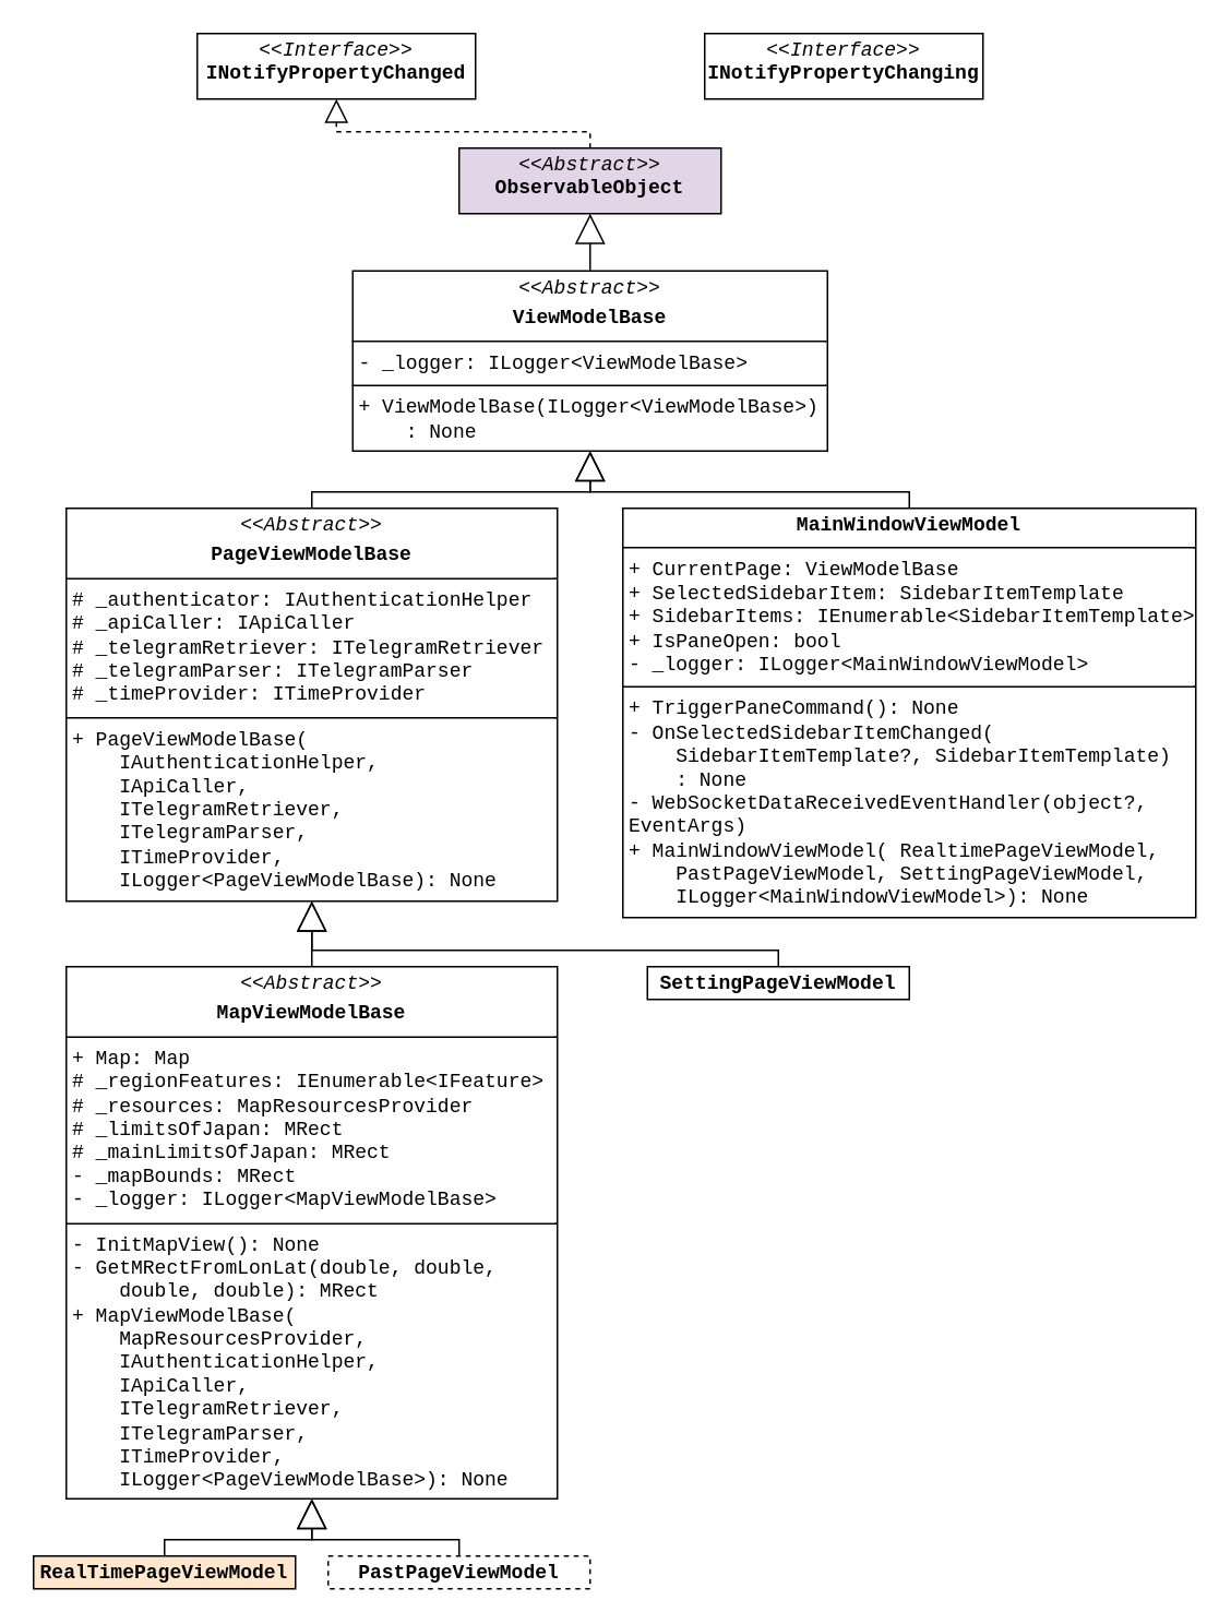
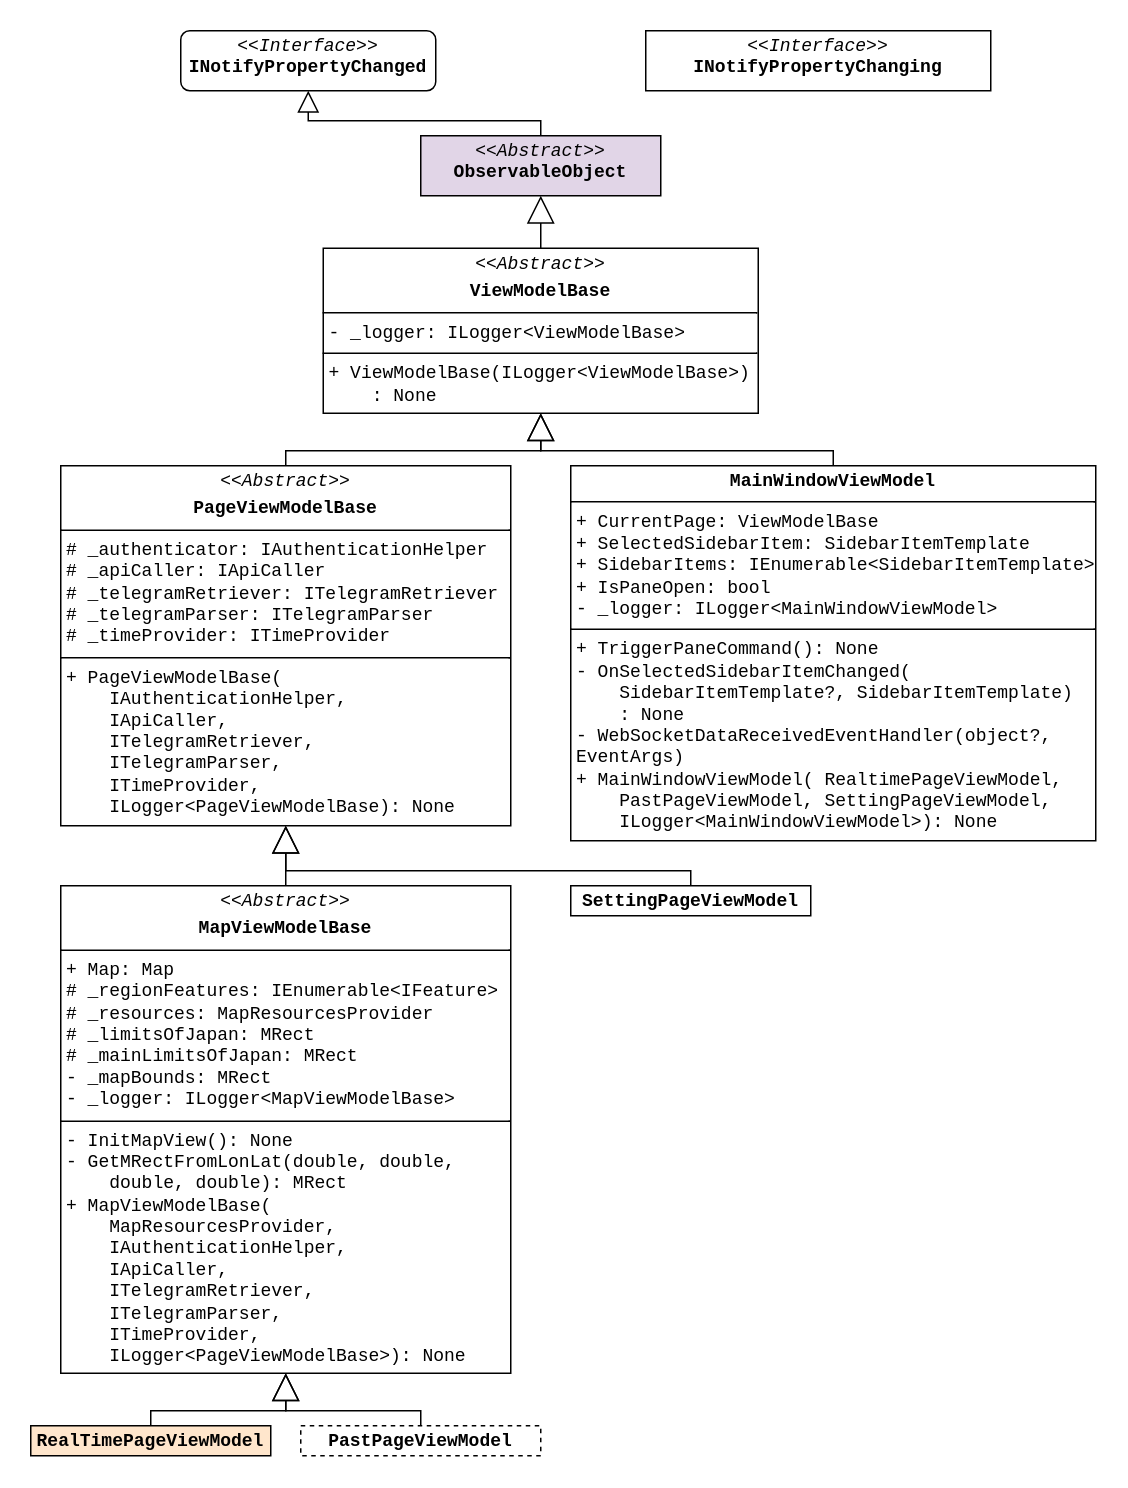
  <mxCell id="0" />
  <mxCell id="1" parent="0" />
- <mxCell id="2" value="&lt;p style=&quot;margin:0px;margin-top:4px;text-align:center;&quot;&gt;&lt;i&gt;&amp;lt;&amp;lt;Interface&amp;gt;&amp;gt;&lt;/i&gt;&lt;br&gt;&lt;b&gt;INotifyPropertyChanged&lt;/b&gt;&lt;/p&gt;&lt;p style=&quot;margin:0px;margin-left:4px;&quot;&gt;&lt;br&gt;&lt;/p&gt;" style="verticalAlign=top;align=left;overflow=fill;html=1;whiteSpace=wrap;fontFamily=Courier New;" vertex="1" parent="1"><mxGeometry x="120" y="20" width="170" height="40" as="geometry" /></mxCell>
+ <mxCell id="2" value="&lt;p style=&quot;margin:0px;margin-top:4px;text-align:center;&quot;&gt;&lt;i&gt;&amp;lt;&amp;lt;Interface&amp;gt;&amp;gt;&lt;/i&gt;&lt;br&gt;&lt;b&gt;INotifyPropertyChanged&lt;/b&gt;&lt;/p&gt;&lt;p style=&quot;margin:0px;margin-left:4px;&quot;&gt;&lt;br&gt;&lt;/p&gt;" style="verticalAlign=top;align=left;overflow=fill;html=1;whiteSpace=wrap;fontFamily=Courier New;rounded=1;" vertex="1" parent="1"><mxGeometry x="120" y="20" width="170" height="40" as="geometry" /></mxCell>
  <mxCell id="3" value="&lt;p style=&quot;margin:0px;margin-top:4px;text-align:center;&quot;&gt;&lt;i&gt;&amp;lt;&amp;lt;Abstract&amp;gt;&amp;gt;&lt;/i&gt;&lt;b&gt;&lt;/b&gt;&lt;/p&gt;&lt;p style=&quot;margin:0px;margin-top:4px;text-align:center;&quot;&gt;&lt;b&gt;PageViewModelBase&lt;/b&gt;&lt;/p&gt;&lt;hr size=&quot;1&quot; style=&quot;border-style:solid;&quot;&gt;&lt;p style=&quot;margin:0px;margin-left:4px;&quot;&gt;# _authenticator: IAuthenticationHelper&lt;/p&gt;&lt;p style=&quot;margin:0px;margin-left:4px;&quot;&gt;# _apiCaller: IApiCaller&lt;/p&gt;&lt;p style=&quot;margin:0px;margin-left:4px;&quot;&gt;# _telegramRetriever: ITelegramRetriever&lt;/p&gt;&lt;p style=&quot;margin:0px;margin-left:4px;&quot;&gt;# _telegramParser: ITelegramParser&lt;/p&gt;&lt;p style=&quot;margin:0px;margin-left:4px;&quot;&gt;# _timeProvider: ITimeProvider&lt;/p&gt;&lt;hr size=&quot;1&quot; style=&quot;border-style:solid;&quot;&gt;&lt;p style=&quot;margin:0px;margin-left:4px;&quot;&gt;+ PageViewModelBase(&lt;/p&gt;&lt;p style=&quot;margin:0px;margin-left:4px;&quot;&gt;&amp;nbsp; &amp;nbsp; IAuthenticationHelper,&lt;/p&gt;&lt;p style=&quot;margin:0px;margin-left:4px;&quot;&gt;&amp;nbsp; &amp;nbsp; IApiCaller,&lt;/p&gt;&lt;p style=&quot;margin:0px;margin-left:4px;&quot;&gt;&amp;nbsp; &amp;nbsp; ITelegramRetriever,&lt;/p&gt;&lt;p style=&quot;margin:0px;margin-left:4px;&quot;&gt;&amp;nbsp; &amp;nbsp; ITelegramParser,&lt;/p&gt;&lt;p style=&quot;margin:0px;margin-left:4px;&quot;&gt;&amp;nbsp; &amp;nbsp; ITimeProvider,&lt;/p&gt;&lt;p style=&quot;margin:0px;margin-left:4px;&quot;&gt;&amp;nbsp; &amp;nbsp; ILogger&amp;lt;PageViewModelBase): None&lt;/p&gt;" style="verticalAlign=top;align=left;overflow=fill;html=1;whiteSpace=wrap;fontFamily=Courier New;" vertex="1" parent="1"><mxGeometry x="40" y="310" width="300" height="240" as="geometry" /></mxCell>
  <mxCell id="4" value="&lt;p style=&quot;margin:0px;margin-top:4px;text-align:center;&quot;&gt;&lt;i&gt;&amp;lt;&amp;lt;Abstract&amp;gt;&amp;gt;&lt;/i&gt;&lt;br&gt;&lt;b&gt;ObservableObject&lt;/b&gt;&lt;/p&gt;&lt;p style=&quot;margin:0px;margin-left:4px;&quot;&gt;&lt;br&gt;&lt;/p&gt;" style="verticalAlign=top;align=left;overflow=fill;html=1;whiteSpace=wrap;fontFamily=Courier New;fillColor=#e1d5e7;" vertex="1" parent="1"><mxGeometry x="280" y="90" width="160" height="40" as="geometry" /></mxCell>
- <mxCell id="5" value="&lt;p style=&quot;margin:0px;margin-top:4px;text-align:center;&quot;&gt;&lt;i&gt;&amp;lt;&amp;lt;Interface&amp;gt;&amp;gt;&lt;/i&gt;&lt;br&gt;&lt;b&gt;INotifyPropertyChanging&lt;/b&gt;&lt;/p&gt;&lt;p style=&quot;margin:0px;margin-left:4px;&quot;&gt;&lt;br&gt;&lt;/p&gt;" style="verticalAlign=top;align=left;overflow=fill;html=1;whiteSpace=wrap;fontFamily=Courier New;" vertex="1" parent="1"><mxGeometry x="430" y="20" width="170" height="40" as="geometry" /></mxCell>
+ <mxCell id="5" value="&lt;p style=&quot;margin:0px;margin-top:4px;text-align:center;&quot;&gt;&lt;i&gt;&amp;lt;&amp;lt;Interface&amp;gt;&amp;gt;&lt;/i&gt;&lt;br&gt;&lt;b&gt;INotifyPropertyChanging&lt;/b&gt;&lt;/p&gt;&lt;p style=&quot;margin:0px;margin-left:4px;&quot;&gt;&lt;br&gt;&lt;/p&gt;" style="verticalAlign=top;align=left;overflow=fill;html=1;whiteSpace=wrap;fontFamily=Courier New;" vertex="1" parent="1"><mxGeometry x="430" y="20" width="230" height="40" as="geometry" /></mxCell>
  <mxCell id="6" value="&lt;p style=&quot;margin:0px;margin-top:4px;text-align:center;&quot;&gt;&lt;i&gt;&amp;lt;&amp;lt;Abstract&amp;gt;&amp;gt;&lt;/i&gt;&lt;b&gt;&lt;/b&gt;&lt;/p&gt;&lt;p style=&quot;margin:0px;margin-top:4px;text-align:center;&quot;&gt;&lt;b&gt;ViewModelBase&lt;/b&gt;&lt;/p&gt;&lt;hr size=&quot;1&quot; style=&quot;border-style:solid;&quot;&gt;&lt;p style=&quot;margin:0px;margin-left:4px;&quot;&gt;- _logger: ILogger&amp;lt;ViewModelBase&amp;gt;&lt;/p&gt;&lt;hr size=&quot;1&quot; style=&quot;border-style:solid;&quot;&gt;&lt;p style=&quot;margin:0px;margin-left:4px;&quot;&gt;+ ViewModelBase(ILogger&amp;lt;ViewModelBase&amp;gt;)&lt;/p&gt;&lt;p style=&quot;margin:0px;margin-left:4px;&quot;&gt;&amp;nbsp; &amp;nbsp; : None&lt;/p&gt;" style="verticalAlign=top;align=left;overflow=fill;html=1;whiteSpace=wrap;fontFamily=Courier New;" vertex="1" parent="1"><mxGeometry x="215" y="165" width="290" height="110" as="geometry" /></mxCell>
  <mxCell id="7" value="&lt;p style=&quot;margin:0px;margin-top:4px;text-align:center;&quot;&gt;&lt;i&gt;&amp;lt;&amp;lt;Abstract&amp;gt;&amp;gt;&lt;/i&gt;&lt;b&gt;&lt;/b&gt;&lt;/p&gt;&lt;p style=&quot;margin:0px;margin-top:4px;text-align:center;&quot;&gt;&lt;b&gt;MapViewModelBase&lt;/b&gt;&lt;/p&gt;&lt;hr size=&quot;1&quot; style=&quot;border-style:solid;&quot;&gt;&lt;p style=&quot;margin:0px;margin-left:4px;&quot;&gt;+ Map: Map&lt;/p&gt;&lt;p style=&quot;margin:0px;margin-left:4px;&quot;&gt;# _regionFeatures: IEnumerable&amp;lt;IFeature&amp;gt;&lt;/p&gt;&lt;p style=&quot;margin:0px;margin-left:4px;&quot;&gt;# _resources: MapResourcesProvider&lt;/p&gt;&lt;p style=&quot;margin:0px;margin-left:4px;&quot;&gt;# _limitsOfJapan: MRect&lt;/p&gt;&lt;p style=&quot;margin:0px;margin-left:4px;&quot;&gt;# _mainLimitsOfJapan: MRect&lt;/p&gt;&lt;p style=&quot;margin:0px;margin-left:4px;&quot;&gt;- _mapBounds: MRect&lt;/p&gt;&lt;p style=&quot;margin:0px;margin-left:4px;&quot;&gt;- _logger: ILogger&amp;lt;MapViewModelBase&amp;gt;&lt;/p&gt;&lt;hr size=&quot;1&quot; style=&quot;border-style:solid;&quot;&gt;&lt;p style=&quot;margin:0px;margin-left:4px;&quot;&gt;- InitMapView(): None&lt;/p&gt;&lt;p style=&quot;margin:0px;margin-left:4px;&quot;&gt;- GetMRectFromLonLat(double, double,&lt;/p&gt;&lt;p style=&quot;margin:0px;margin-left:4px;&quot;&gt;&amp;nbsp; &amp;nbsp; double, double): MRect&lt;/p&gt;&lt;p style=&quot;margin: 0px 0px 0px 4px;&quot;&gt;+ MapViewModelBase(&lt;/p&gt;&lt;p style=&quot;margin: 0px 0px 0px 4px;&quot;&gt;&amp;nbsp; &amp;nbsp; MapResourcesProvider,&lt;/p&gt;&lt;p style=&quot;margin: 0px 0px 0px 4px;&quot;&gt;&amp;nbsp; &amp;nbsp; IAuthenticationHelper,&lt;/p&gt;&lt;p style=&quot;margin: 0px 0px 0px 4px;&quot;&gt;&amp;nbsp; &amp;nbsp; IApiCaller,&lt;/p&gt;&lt;p style=&quot;margin: 0px 0px 0px 4px;&quot;&gt;&amp;nbsp; &amp;nbsp; ITelegramRetriever,&lt;/p&gt;&lt;p style=&quot;margin: 0px 0px 0px 4px;&quot;&gt;&amp;nbsp; &amp;nbsp; ITelegramParser,&lt;/p&gt;&lt;p style=&quot;margin: 0px 0px 0px 4px;&quot;&gt;&amp;nbsp; &amp;nbsp; ITimeProvider,&lt;/p&gt;&lt;p style=&quot;margin: 0px 0px 0px 4px;&quot;&gt;&amp;nbsp; &amp;nbsp; ILogger&amp;lt;PageViewModelBase&amp;gt;): None&lt;/p&gt;" style="verticalAlign=top;align=left;overflow=fill;html=1;whiteSpace=wrap;fontFamily=Courier New;" vertex="1" parent="1"><mxGeometry x="40" y="590" width="300" height="325" as="geometry" /></mxCell>
- <mxCell id="8" value="" style="endArrow=block;dashed=1;endFill=0;endSize=12;html=1;rounded=0;entryX=0.5;entryY=1;entryDx=0;entryDy=0;exitX=0.5;exitY=0;exitDx=0;exitDy=0;edgeStyle=elbowEdgeStyle;elbow=vertical;" edge="1" parent="1" source="4" target="2"><mxGeometry width="160" relative="1" as="geometry"><mxPoint x="370" y="140" as="sourcePoint" /><mxPoint x="525" y="70" as="targetPoint" /><Array as="points"><mxPoint x="280" y="80" /></Array></mxGeometry></mxCell>
+ <mxCell id="8" value="" style="endArrow=block;dashed=0;endFill=0;endSize=12;html=1;rounded=0;entryX=0.5;entryY=1;entryDx=0;entryDy=0;exitX=0.5;exitY=0;exitDx=0;exitDy=0;edgeStyle=elbowEdgeStyle;elbow=vertical;" edge="1" parent="1" source="4" target="2"><mxGeometry width="160" relative="1" as="geometry"><mxPoint x="370" y="140" as="sourcePoint" /><mxPoint x="525" y="70" as="targetPoint" /><Array as="points"><mxPoint x="280" y="80" /></Array></mxGeometry></mxCell>
  <mxCell id="9" value="" style="endArrow=block;endSize=16;endFill=0;html=1;rounded=0;entryX=0.5;entryY=1;entryDx=0;entryDy=0;exitX=0.5;exitY=0;exitDx=0;exitDy=0;" edge="1" parent="1" source="6" target="4"><mxGeometry width="160" relative="1" as="geometry"><mxPoint x="400" y="290" as="sourcePoint" /><mxPoint x="560" y="290" as="targetPoint" /><mxPoint as="offset" /></mxGeometry></mxCell>
  <mxCell id="10" value="" style="endArrow=block;endSize=16;endFill=0;html=1;rounded=0;entryX=0.5;entryY=1;entryDx=0;entryDy=0;exitX=0.5;exitY=0;exitDx=0;exitDy=0;edgeStyle=elbowEdgeStyle;elbow=vertical;" edge="1" parent="1" source="3" target="6"><mxGeometry width="160" relative="1" as="geometry"><mxPoint x="470" y="370" as="sourcePoint" /><mxPoint x="630" y="370" as="targetPoint" /><Array as="points"><mxPoint x="280" y="300" /></Array></mxGeometry></mxCell>
  <mxCell id="11" value="&lt;p style=&quot;margin:0px;margin-top:4px;text-align:center;&quot;&gt;&lt;b style=&quot;background-color: transparent; color: light-dark(rgb(0, 0, 0), rgb(255, 255, 255));&quot;&gt;MainWindowViewModel&lt;/b&gt;&lt;/p&gt;&lt;hr size=&quot;1&quot; style=&quot;border-style:solid;&quot;&gt;&lt;p style=&quot;margin:0px;margin-left:4px;&quot;&gt;+ CurrentPage: ViewModelBase&lt;/p&gt;&lt;p style=&quot;margin:0px;margin-left:4px;&quot;&gt;+ SelectedSidebarItem:&amp;nbsp;&lt;span style=&quot;background-color: transparent; color: light-dark(rgb(0, 0, 0), rgb(255, 255, 255));&quot;&gt;SidebarItemTemplate&lt;/span&gt;&lt;/p&gt;&lt;p style=&quot;margin:0px;margin-left:4px;&quot;&gt;&lt;span style=&quot;background-color: transparent; color: light-dark(rgb(0, 0, 0), rgb(255, 255, 255));&quot;&gt;+ SidebarItems: IEnumerable&amp;lt;SidebarItemTemplate&amp;gt;&lt;/span&gt;&lt;/p&gt;&lt;p style=&quot;margin:0px;margin-left:4px;&quot;&gt;&lt;span style=&quot;background-color: transparent; color: light-dark(rgb(0, 0, 0), rgb(255, 255, 255));&quot;&gt;+ IsPaneOpen: bool&lt;/span&gt;&lt;/p&gt;&lt;p style=&quot;margin:0px;margin-left:4px;&quot;&gt;&lt;span style=&quot;background-color: transparent; color: light-dark(rgb(0, 0, 0), rgb(255, 255, 255));&quot;&gt;- _logger: ILogger&amp;lt;MainWindowViewModel&amp;gt;&lt;/span&gt;&lt;/p&gt;&lt;hr size=&quot;1&quot; style=&quot;border-style:solid;&quot;&gt;&lt;p style=&quot;margin:0px;margin-left:4px;&quot;&gt;+ TriggerPaneCommand(): None&lt;/p&gt;&lt;p style=&quot;margin:0px;margin-left:4px;&quot;&gt;- OnSelectedSidebarItemChanged(&lt;/p&gt;&lt;p style=&quot;margin:0px;margin-left:4px;&quot;&gt;&lt;span style=&quot;background-color: transparent; color: light-dark(rgb(0, 0, 0), rgb(255, 255, 255));&quot;&gt;&amp;nbsp; &amp;nbsp; SidebarItemTemplate?, SidebarItemTemplate)&lt;/span&gt;&lt;/p&gt;&lt;p style=&quot;margin:0px;margin-left:4px;&quot;&gt;&lt;span style=&quot;background-color: transparent; color: light-dark(rgb(0, 0, 0), rgb(255, 255, 255));&quot;&gt;&amp;nbsp; &amp;nbsp; : None&lt;/span&gt;&lt;/p&gt;&lt;p style=&quot;margin:0px;margin-left:4px;&quot;&gt;&lt;span style=&quot;background-color: transparent; color: light-dark(rgb(0, 0, 0), rgb(255, 255, 255));&quot;&gt;- WebSocketDataReceivedEventHandler(object?, EventArgs)&lt;/span&gt;&lt;/p&gt;&lt;p style=&quot;margin:0px;margin-left:4px;&quot;&gt;&lt;span style=&quot;background-color: transparent; color: light-dark(rgb(0, 0, 0), rgb(255, 255, 255));&quot;&gt;+ MainWindowViewModel(&amp;nbsp;&lt;/span&gt;&lt;span style=&quot;background-color: transparent; color: light-dark(rgb(0, 0, 0), rgb(255, 255, 255));&quot;&gt;RealtimePageViewModel,&lt;/span&gt;&lt;/p&gt;&lt;p style=&quot;margin:0px;margin-left:4px;&quot;&gt;&lt;span style=&quot;background-color: transparent; color: light-dark(rgb(0, 0, 0), rgb(255, 255, 255));&quot;&gt;&amp;nbsp; &amp;nbsp; PastPageViewModel,&amp;nbsp;&lt;/span&gt;&lt;span style=&quot;background-color: transparent; color: light-dark(rgb(0, 0, 0), rgb(255, 255, 255));&quot;&gt;SettingPageViewModel,&lt;/span&gt;&lt;/p&gt;&lt;p style=&quot;margin:0px;margin-left:4px;&quot;&gt;&lt;span style=&quot;background-color: transparent; color: light-dark(rgb(0, 0, 0), rgb(255, 255, 255));&quot;&gt;&amp;nbsp; &amp;nbsp; ILogger&amp;lt;MainWindowViewModel&amp;gt;): None&lt;/span&gt;&lt;/p&gt;" style="verticalAlign=top;align=left;overflow=fill;html=1;whiteSpace=wrap;fontFamily=Courier New;" vertex="1" parent="1"><mxGeometry x="380" y="310" width="350" height="250" as="geometry" /></mxCell>
  <mxCell id="12" value="" style="endArrow=block;endSize=16;endFill=0;html=1;rounded=0;entryX=0.5;entryY=1;entryDx=0;entryDy=0;exitX=0.5;exitY=0;exitDx=0;exitDy=0;edgeStyle=elbowEdgeStyle;elbow=vertical;" edge="1" parent="1" source="11" target="6"><mxGeometry width="160" relative="1" as="geometry"><mxPoint x="200" y="320" as="sourcePoint" /><mxPoint x="370" y="285" as="targetPoint" /><Array as="points"><mxPoint x="470" y="300" /></Array></mxGeometry></mxCell>
  <mxCell id="13" value="" style="endArrow=block;endSize=16;endFill=0;html=1;rounded=0;exitX=0.5;exitY=0;exitDx=0;exitDy=0;" edge="1" parent="1" source="7"><mxGeometry width="160" relative="1" as="geometry"><mxPoint x="790" y="870" as="sourcePoint" /><mxPoint x="190" y="550" as="targetPoint" /></mxGeometry></mxCell>
  <mxCell id="14" value="" style="endArrow=block;endSize=16;endFill=0;html=1;rounded=0;edgeStyle=elbowEdgeStyle;elbow=vertical;exitX=0.5;exitY=0;exitDx=0;exitDy=0;" edge="1" parent="1" source="15"><mxGeometry width="160" relative="1" as="geometry"><mxPoint x="576" y="590" as="sourcePoint" /><mxPoint x="190" y="550" as="targetPoint" /><Array as="points"><mxPoint x="380" y="580" /></Array></mxGeometry></mxCell>
- <mxCell id="15" value="&lt;p style=&quot;margin:0px;margin-top:4px;text-align:center;&quot;&gt;&lt;b&gt;SettingPageViewModel&lt;/b&gt;&lt;/p&gt;&lt;p style=&quot;margin:0px;margin-left:4px;&quot;&gt;&lt;br&gt;&lt;/p&gt;" style="verticalAlign=top;align=left;overflow=fill;html=1;whiteSpace=wrap;fontFamily=Courier New;" vertex="1" parent="1"><mxGeometry x="395" y="590" width="160" height="20" as="geometry" /></mxCell>
+ <mxCell id="15" value="&lt;p style=&quot;margin:0px;margin-top:4px;text-align:center;&quot;&gt;&lt;b&gt;SettingPageViewModel&lt;/b&gt;&lt;/p&gt;&lt;p style=&quot;margin:0px;margin-left:4px;&quot;&gt;&lt;br&gt;&lt;/p&gt;" style="verticalAlign=top;align=left;overflow=fill;html=1;whiteSpace=wrap;fontFamily=Courier New;" vertex="1" parent="1"><mxGeometry x="380" y="590" width="160" height="20" as="geometry" /></mxCell>
  <mxCell id="16" value="&lt;p style=&quot;margin:0px;margin-top:4px;text-align:center;&quot;&gt;&lt;b&gt;RealTimePageViewModel&lt;/b&gt;&lt;/p&gt;" style="verticalAlign=top;align=left;overflow=fill;html=1;whiteSpace=wrap;fontFamily=Courier New;fillColor=#ffe6cc;" vertex="1" parent="1"><mxGeometry x="20" y="950" width="160" height="20" as="geometry" /></mxCell>
  <mxCell id="17" value="&lt;p style=&quot;margin:0px;margin-top:4px;text-align:center;&quot;&gt;&lt;b&gt;PastPageViewModel&lt;/b&gt;&lt;/p&gt;" style="verticalAlign=top;align=left;overflow=fill;html=1;whiteSpace=wrap;fontFamily=Courier New;dashed=1;" vertex="1" parent="1"><mxGeometry x="200" y="950" width="160" height="20" as="geometry" /></mxCell>
  <mxCell id="18" value="" style="endArrow=block;endSize=16;endFill=0;html=1;rounded=0;entryX=0.5;entryY=1;entryDx=0;entryDy=0;exitX=0.5;exitY=0;exitDx=0;exitDy=0;edgeStyle=elbowEdgeStyle;elbow=vertical;" edge="1" parent="1" source="16" target="7"><mxGeometry width="160" relative="1" as="geometry"><mxPoint x="7.5" y="997.5" as="sourcePoint" /><mxPoint x="177.5" y="962.5" as="targetPoint" /><Array as="points"><mxPoint x="110" y="940" /></Array></mxGeometry></mxCell>
  <mxCell id="19" value="" style="endArrow=block;endSize=16;endFill=0;html=1;rounded=0;entryX=0.5;entryY=1;entryDx=0;entryDy=0;exitX=0.5;exitY=0;exitDx=0;exitDy=0;edgeStyle=elbowEdgeStyle;elbow=vertical;" edge="1" parent="1" source="17" target="7"><mxGeometry width="160" relative="1" as="geometry"><mxPoint x="372.5" y="997.5" as="sourcePoint" /><mxPoint x="177.5" y="962.5" as="targetPoint" /><Array as="points"><mxPoint x="280" y="940" /></Array></mxGeometry></mxCell>
